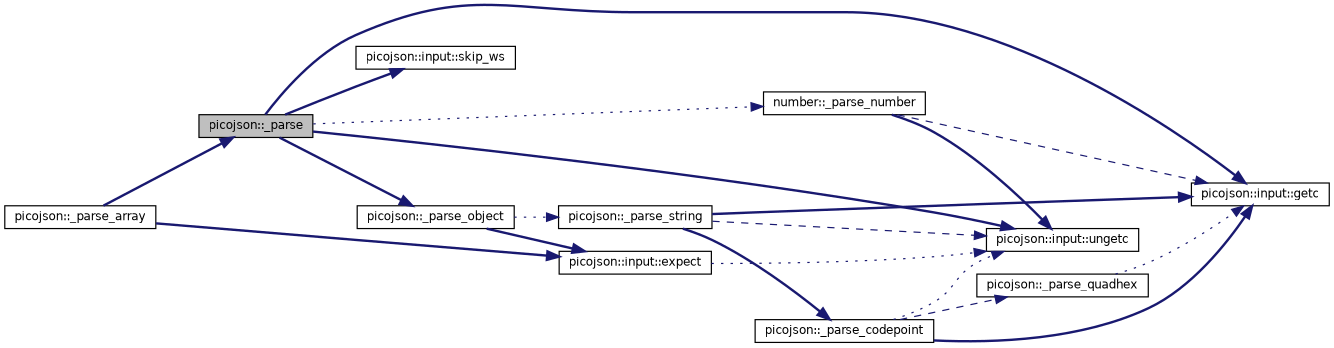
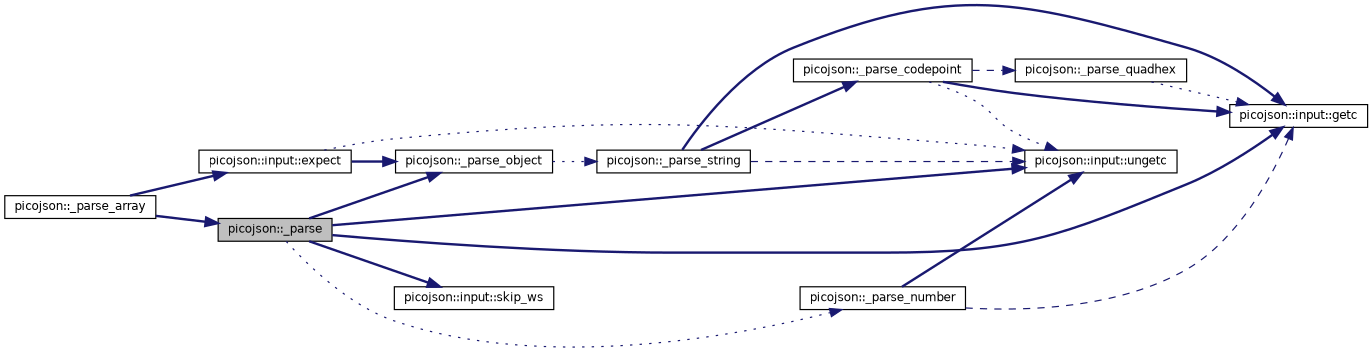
  digraph {
    rankdir=LR
    node [color=black fillcolor=white fontname=Helvetica fontsize=10 shape=record style=filled]
    edge [color=midnightblue fontname=Helvetica fontsize=10 labelfontname=Helvetica labelfontsize=10 style=bold]
    n1 [fillcolor=grey75 fontcolor=black height=0.2 label="picojson::_parse" width=0.4]
    n2 [height=0.2 label="picojson::input::skip_ws" width=0.4]
    n3 [height=0.2 label="picojson::input::getc" width=0.4]
    n4 [height=0.2 label="picojson::_parse_object" width=0.4]
    n5 [height=0.2 label="picojson::input::ungetc" width=0.4]
-   n6 [height=0.2 label="number::_parse_number" width=0.4]
+   n6 [height=0.2 label="picojson::_parse_number" width=0.4]
    n7 [height=0.2 label="picojson::_parse_array" width=0.4]
    n8 [height=0.2 label="picojson::input::expect" width=0.4]
    n9 [height=0.2 label="picojson::_parse_string" width=0.4]
    n10 [height=0.2 label="picojson::_parse_codepoint" width=0.4]
    n11 [height=0.2 label="picojson::_parse_quadhex" width=0.4]
    n1 -> n2
    n1 -> n3
    n1 -> n4
    n1 -> n5
    n1 -> n6 [style=dotted]
-   n4 -> n8
+   n8 -> n4
    n4 -> n9 [style=dotted]
    n6 -> n3 [style=dashed]
    n6 -> n5
    n7 -> n1
    n7 -> n8
    n8 -> n5 [style=dotted]
    n9 -> n3
    n9 -> n5 [style=dashed]
    n9 -> n10
    n10 -> n3
    n10 -> n5 [style=dotted]
    n10 -> n11 [style=dashed]
    n11 -> n3 [style=dotted]
  }
